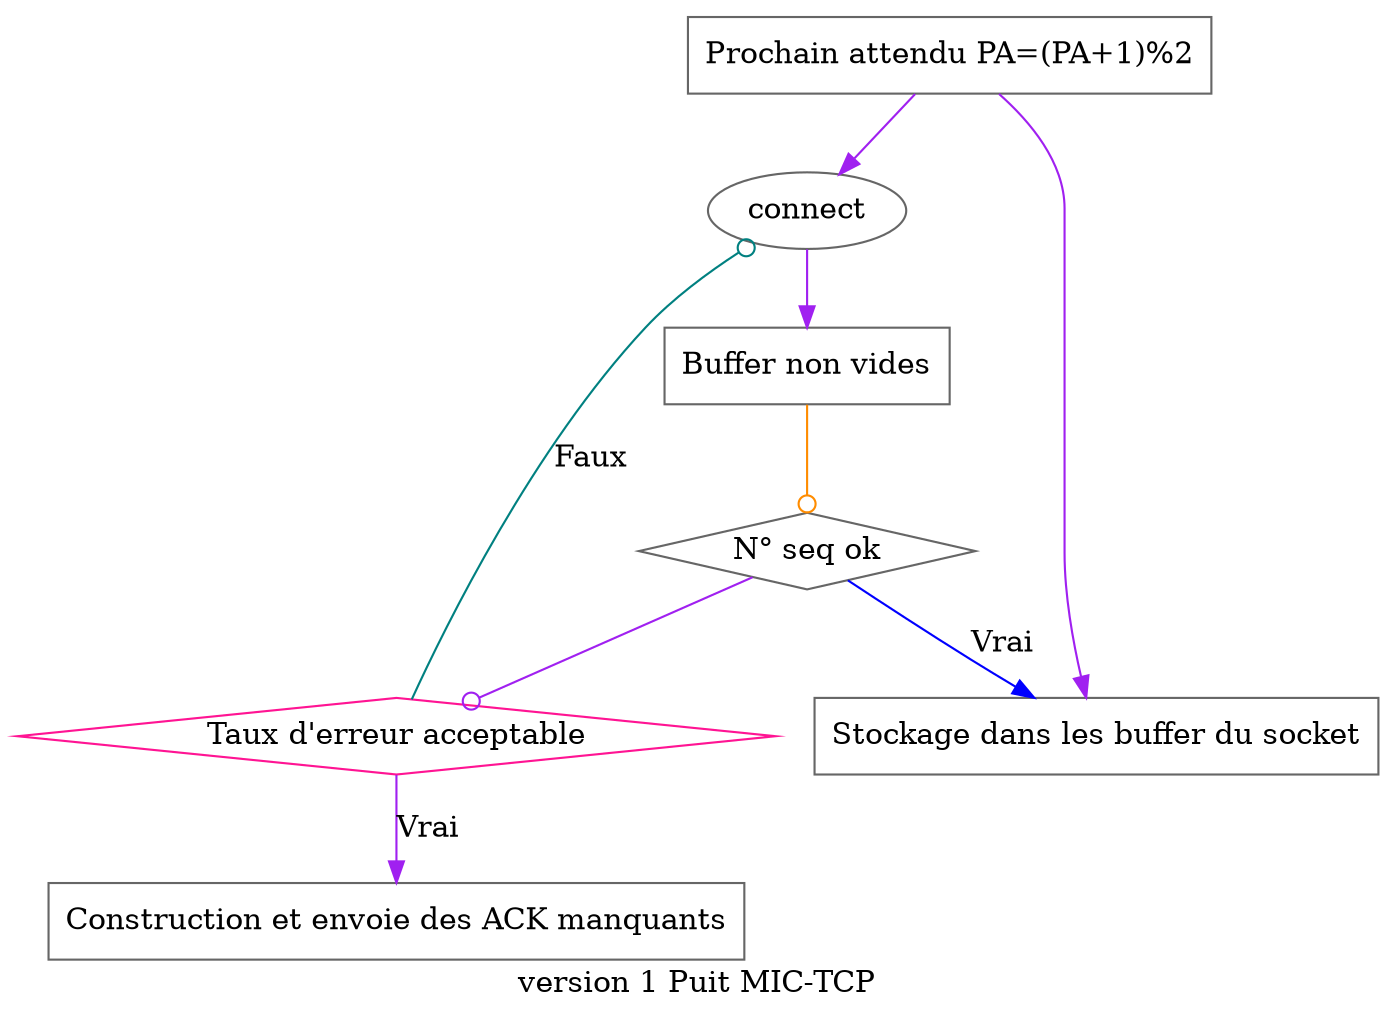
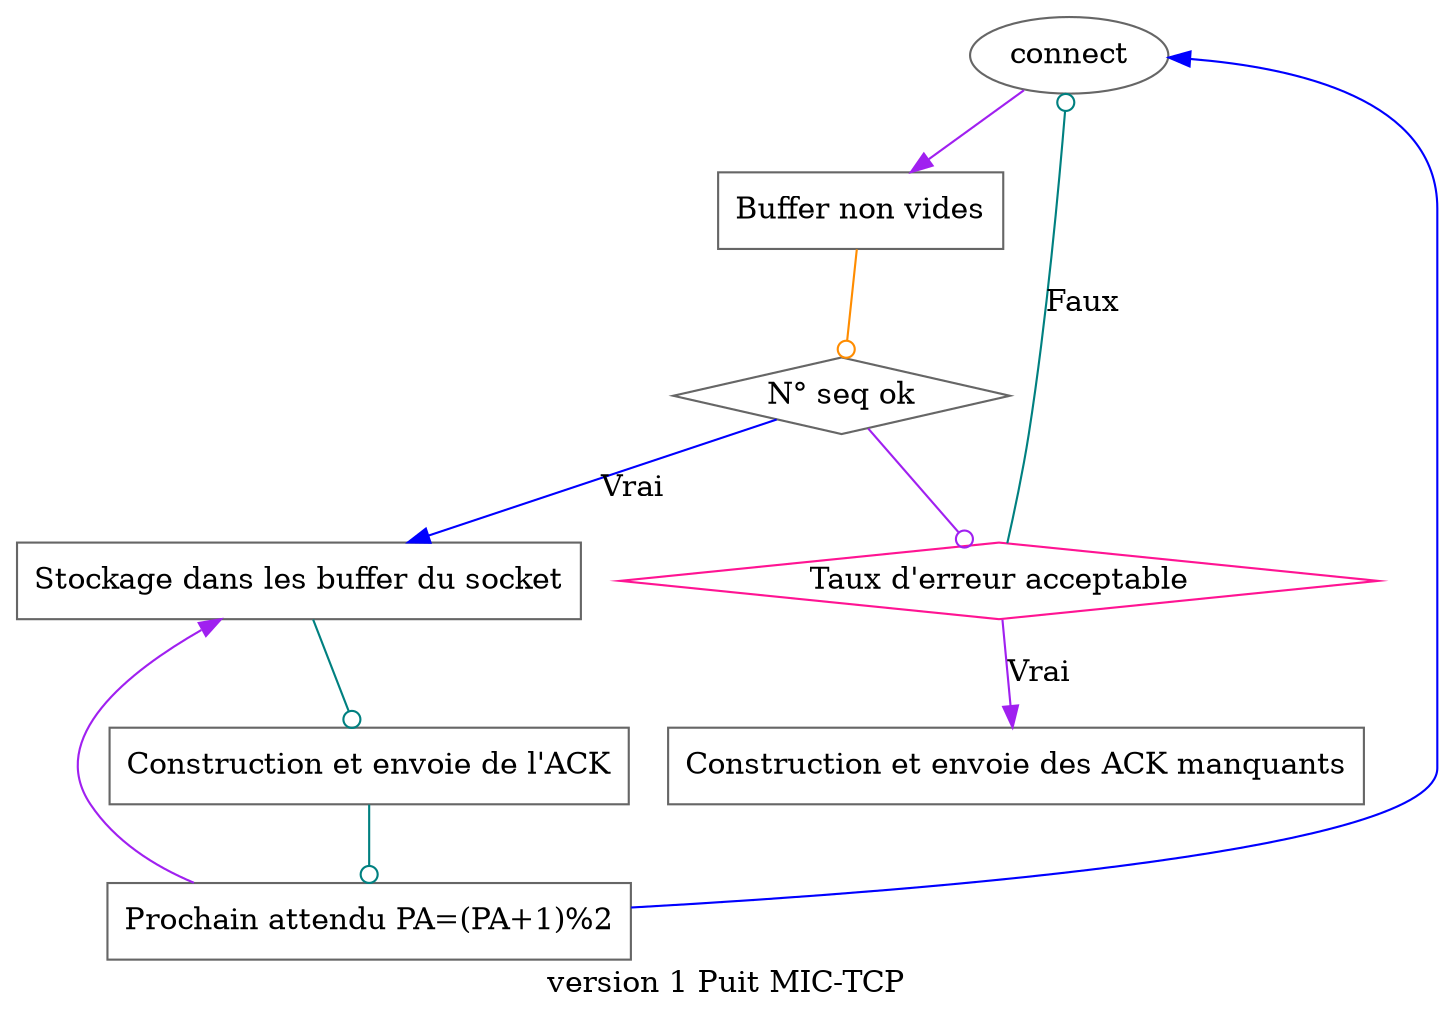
  digraph {
    label="version 1 Puit MIC-TCP"
    node [color=gray40 shape=rectangle]
    edge [arrowhead=normal color=purple]
    n1 [label=connect shape=ellipse]
    n2 [label="Buffer non vides" shape=invtrapeze]
    n3 [label="N° seq ok" shape=diamond]
    n4 [color=deeppink label="Taux d'erreur acceptable" shape=diamond]
    n5 [label="Stockage dans les buffer du socket"]
    n6 [label="Construction et envoie des ACK manquants"]
+   n7 [label="Construction et envoie de l'ACK"]
    n8 [label="Prochain attendu PA=(PA+1)%2"]
    n1 -> n2
    n2 -> n3 [arrowhead=odot color=darkorange]
    n3 -> n4 [arrowhead=odot]
    n3 -> n5 [color=blue label=Vrai]
    n4 -> n1 [arrowhead=odot color=teal label=Faux]
    n4 -> n6 [label=Vrai]
-   n8 -> n1
+   n5 -> n7 [arrowhead=odot color=teal]
+   n7 -> n8 [arrowhead=odot color=teal]
+   n8 -> n1 [color=blue]
    n8 -> n5
  }
